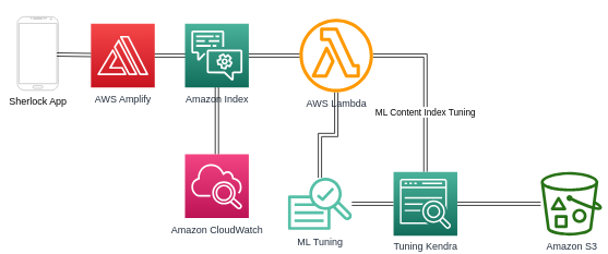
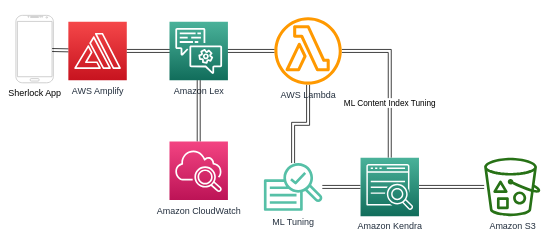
  <mxCell id="0" />
  <mxCell id="1" parent="0" />
  <mxCell id="2" value="" style="edgeStyle=orthogonalEdgeStyle;shape=link;rounded=0;orthogonalLoop=1;jettySize=auto;html=1;" parent="1" source="3" target="13" edge="1"><mxGeometry relative="1" as="geometry" /></mxCell>
- <mxCell id="3" value="Amazon S3" style="outlineConnect=0;fontColor=#232F3E;gradientColor=none;fillColor=#277116;strokeColor=none;dashed=0;verticalLabelPosition=bottom;verticalAlign=top;align=center;html=1;fontSize=12;fontStyle=0;aspect=fixed;pointerEvents=1;shape=mxgraph.aws4.bucket_with_objects;labelBackgroundColor=#ffffff;" parent="1" vertex="1"><mxGeometry x="660" y="210" width="75" height="78" as="geometry" /></mxCell>
+ <mxCell id="3" value="Amazon S3" style="outlineConnect=0;fontColor=#232F3E;gradientColor=none;fillColor=#277116;strokeColor=none;dashed=0;verticalLabelPosition=bottom;verticalAlign=top;align=center;html=1;fontSize=12;fontStyle=0;aspect=fixed;pointerEvents=1;shape=mxgraph.aws4.bucket_with_objects;labelBackgroundColor=#ffffff;" parent="1" vertex="1"><mxGeometry x="645" y="210" width="75" height="78" as="geometry" /></mxCell>
  <mxCell id="4" value="Sherlock App" style="verticalLabelPosition=bottom;verticalAlign=top;html=1;shadow=0;dashed=0;strokeWidth=1;shape=mxgraph.android.phone2;strokeColor=#c0c0c0;" parent="1" vertex="1"><mxGeometry x="20" y="20" width="50" height="90" as="geometry" /></mxCell>
- <mxCell id="5" value="AWS Amplify" style="sketch=0;points=[[0,0,0],[0.25,0,0],[0.5,0,0],[0.75,0,0],[1,0,0],[0,1,0],[0.25,1,0],[0.5,1,0],[0.75,1,0],[1,1,0],[0,0.25,0],[0,0.5,0],[0,0.75,0],[1,0.25,0],[1,0.5,0],[1,0.75,0]];outlineConnect=0;fontColor=#232F3E;gradientColor=#F54749;gradientDirection=north;fillColor=#C7131F;strokeColor=#ffffff;dashed=0;verticalLabelPosition=bottom;verticalAlign=top;align=center;html=1;fontSize=12;fontStyle=0;aspect=fixed;shape=mxgraph.aws4.resourceIcon;resIcon=mxgraph.aws4.amplify;" parent="1" vertex="1"><mxGeometry x="110" y="28.5" width="78" height="78" as="geometry" /></mxCell>
+ <mxCell id="5" value="AWS Amplify" style="sketch=0;points=[[0,0,0],[0.25,0,0],[0.5,0,0],[0.75,0,0],[1,0,0],[0,1,0],[0.25,1,0],[0.5,1,0],[0.75,1,0],[1,1,0],[0,0.25,0],[0,0.5,0],[0,0.75,0],[1,0.25,0],[1,0.5,0],[1,0.75,0]];outlineConnect=0;fontColor=#232F3E;gradientColor=#F54749;gradientDirection=north;fillColor=#C7131F;strokeColor=#ffffff;dashed=0;verticalLabelPosition=bottom;verticalAlign=top;align=center;html=1;fontSize=12;fontStyle=0;aspect=fixed;shape=mxgraph.aws4.resourceIcon;resIcon=mxgraph.aws4.amplify;" parent="1" vertex="1"><mxGeometry x="90" y="28.5" width="78" height="78" as="geometry" /></mxCell>
  <mxCell id="6" value="" style="edgeStyle=orthogonalEdgeStyle;shape=link;rounded=0;orthogonalLoop=1;jettySize=auto;html=1;" parent="1" source="9" target="14" edge="1"><mxGeometry relative="1" as="geometry" /></mxCell>
  <mxCell id="7" style="edgeStyle=orthogonalEdgeStyle;shape=link;rounded=0;orthogonalLoop=1;jettySize=auto;html=1;" parent="1" source="9" target="13" edge="1"><mxGeometry relative="1" as="geometry" /></mxCell>
  <mxCell id="8" value="ML Content Index Tuning" style="edgeLabel;html=1;align=center;verticalAlign=middle;resizable=0;points=[];" parent="7" vertex="1" connectable="0"><mxGeometry x="0.275" y="-1" relative="1" as="geometry"><mxPoint y="1" as="offset" /></mxGeometry></mxCell>
  <mxCell id="9" value="AWS Lambda" style="sketch=0;outlineConnect=0;fontColor=#232F3E;gradientColor=none;fillColor=#FF9900;strokeColor=none;dashed=0;verticalLabelPosition=bottom;verticalAlign=top;align=center;html=1;fontSize=12;fontStyle=0;aspect=fixed;pointerEvents=1;shape=mxgraph.aws4.lambda_function;" parent="1" vertex="1"><mxGeometry x="365" y="22.5" width="90" height="90" as="geometry" /></mxCell>
  <mxCell id="10" value="" style="endArrow=classic;startArrow=classic;html=1;rounded=0;shape=link;exitX=0.967;exitY=0.514;exitDx=0;exitDy=0;exitPerimeter=0;" parent="1" source="4" target="5" edge="1"><mxGeometry width="50" height="50" relative="1" as="geometry"><mxPoint x="55" y="250" as="sourcePoint" /><mxPoint x="105" y="200" as="targetPoint" /></mxGeometry></mxCell>
  <mxCell id="11" value="" style="endArrow=classic;startArrow=classic;html=1;rounded=0;shape=link;exitX=1;exitY=0.5;exitDx=0;exitDy=0;exitPerimeter=0;" parent="1" source="5" target="9" edge="1"><mxGeometry width="50" height="50" relative="1" as="geometry"><mxPoint x="285" y="240" as="sourcePoint" /><mxPoint x="335" y="190" as="targetPoint" /></mxGeometry></mxCell>
  <mxCell id="12" value="" style="edgeStyle=orthogonalEdgeStyle;shape=link;rounded=0;orthogonalLoop=1;jettySize=auto;html=1;" parent="1" source="13" target="14" edge="1"><mxGeometry relative="1" as="geometry" /></mxCell>
- <mxCell id="13" value="Tuning Kendra" style="sketch=0;points=[[0,0,0],[0.25,0,0],[0.5,0,0],[0.75,0,0],[1,0,0],[0,1,0],[0.25,1,0],[0.5,1,0],[0.75,1,0],[1,1,0],[0,0.25,0],[0,0.5,0],[0,0.75,0],[1,0.25,0],[1,0.5,0],[1,0.75,0]];outlineConnect=0;fontColor=#232F3E;gradientColor=#4AB29A;gradientDirection=north;fillColor=#116D5B;strokeColor=#ffffff;dashed=0;verticalLabelPosition=bottom;verticalAlign=top;align=center;html=1;fontSize=12;fontStyle=0;aspect=fixed;shape=mxgraph.aws4.resourceIcon;resIcon=mxgraph.aws4.kendra;" parent="1" vertex="1"><mxGeometry x="480" y="210" width="78" height="78" as="geometry" /></mxCell>
+ <mxCell id="13" value="Amazon Kendra" style="sketch=0;points=[[0,0,0],[0.25,0,0],[0.5,0,0],[0.75,0,0],[1,0,0],[0,1,0],[0.25,1,0],[0.5,1,0],[0.75,1,0],[1,1,0],[0,0.25,0],[0,0.5,0],[0,0.75,0],[1,0.25,0],[1,0.5,0],[1,0.75,0]];outlineConnect=0;fontColor=#232F3E;gradientColor=#4AB29A;gradientDirection=north;fillColor=#116D5B;strokeColor=#ffffff;dashed=0;verticalLabelPosition=bottom;verticalAlign=top;align=center;html=1;fontSize=12;fontStyle=0;aspect=fixed;shape=mxgraph.aws4.resourceIcon;resIcon=mxgraph.aws4.kendra;" parent="1" vertex="1"><mxGeometry x="480" y="210" width="78" height="78" as="geometry" /></mxCell>
  <mxCell id="14" value="ML Tuning" style="sketch=0;outlineConnect=0;fontColor=#232F3E;gradientColor=none;fillColor=#56C0A7;strokeColor=none;dashed=0;verticalLabelPosition=bottom;verticalAlign=top;align=center;html=1;fontSize=12;fontStyle=0;aspect=fixed;pointerEvents=1;shape=mxgraph.aws4.sagemaker_train;" parent="1" vertex="1"><mxGeometry x="351" y="216.5" width="78" height="65" as="geometry" /></mxCell>
- <mxCell id="15" value="Amazon Index" style="sketch=0;points=[[0,0,0],[0.25,0,0],[0.5,0,0],[0.75,0,0],[1,0,0],[0,1,0],[0.25,1,0],[0.5,1,0],[0.75,1,0],[1,1,0],[0,0.25,0],[0,0.5,0],[0,0.75,0],[1,0.25,0],[1,0.5,0],[1,0.75,0]];outlineConnect=0;fontColor=#232F3E;gradientColor=#4AB29A;gradientDirection=north;fillColor=#116D5B;strokeColor=#ffffff;dashed=0;verticalLabelPosition=bottom;verticalAlign=top;align=center;html=1;fontSize=12;fontStyle=0;aspect=fixed;shape=mxgraph.aws4.resourceIcon;resIcon=mxgraph.aws4.lex;" parent="1" vertex="1"><mxGeometry x="225" y="28.5" width="78" height="78" as="geometry" /></mxCell>
+ <mxCell id="15" value="Amazon Lex" style="sketch=0;points=[[0,0,0],[0.25,0,0],[0.5,0,0],[0.75,0,0],[1,0,0],[0,1,0],[0.25,1,0],[0.5,1,0],[0.75,1,0],[1,1,0],[0,0.25,0],[0,0.5,0],[0,0.75,0],[1,0.25,0],[1,0.5,0],[1,0.75,0]];outlineConnect=0;fontColor=#232F3E;gradientColor=#4AB29A;gradientDirection=north;fillColor=#116D5B;strokeColor=#ffffff;dashed=0;verticalLabelPosition=bottom;verticalAlign=top;align=center;html=1;fontSize=12;fontStyle=0;aspect=fixed;shape=mxgraph.aws4.resourceIcon;resIcon=mxgraph.aws4.lex;" parent="1" vertex="1"><mxGeometry x="225" y="28.5" width="78" height="78" as="geometry" /></mxCell>
  <mxCell id="16" value="" style="edgeStyle=orthogonalEdgeStyle;shape=link;rounded=0;orthogonalLoop=1;jettySize=auto;html=1;" parent="1" source="17" target="15" edge="1"><mxGeometry relative="1" as="geometry" /></mxCell>
  <mxCell id="17" value="Amazon CloudWatch" style="sketch=0;points=[[0,0,0],[0.25,0,0],[0.5,0,0],[0.75,0,0],[1,0,0],[0,1,0],[0.25,1,0],[0.5,1,0],[0.75,1,0],[1,1,0],[0,0.25,0],[0,0.5,0],[0,0.75,0],[1,0.25,0],[1,0.5,0],[1,0.75,0]];points=[[0,0,0],[0.25,0,0],[0.5,0,0],[0.75,0,0],[1,0,0],[0,1,0],[0.25,1,0],[0.5,1,0],[0.75,1,0],[1,1,0],[0,0.25,0],[0,0.5,0],[0,0.75,0],[1,0.25,0],[1,0.5,0],[1,0.75,0]];outlineConnect=0;fontColor=#232F3E;gradientColor=#F34482;gradientDirection=north;fillColor=#BC1356;strokeColor=#ffffff;dashed=0;verticalLabelPosition=bottom;verticalAlign=top;align=center;html=1;fontSize=12;fontStyle=0;aspect=fixed;shape=mxgraph.aws4.resourceIcon;resIcon=mxgraph.aws4.cloudwatch_2;" parent="1" vertex="1"><mxGeometry x="225" y="188.5" width="78" height="78" as="geometry" /></mxCell>
